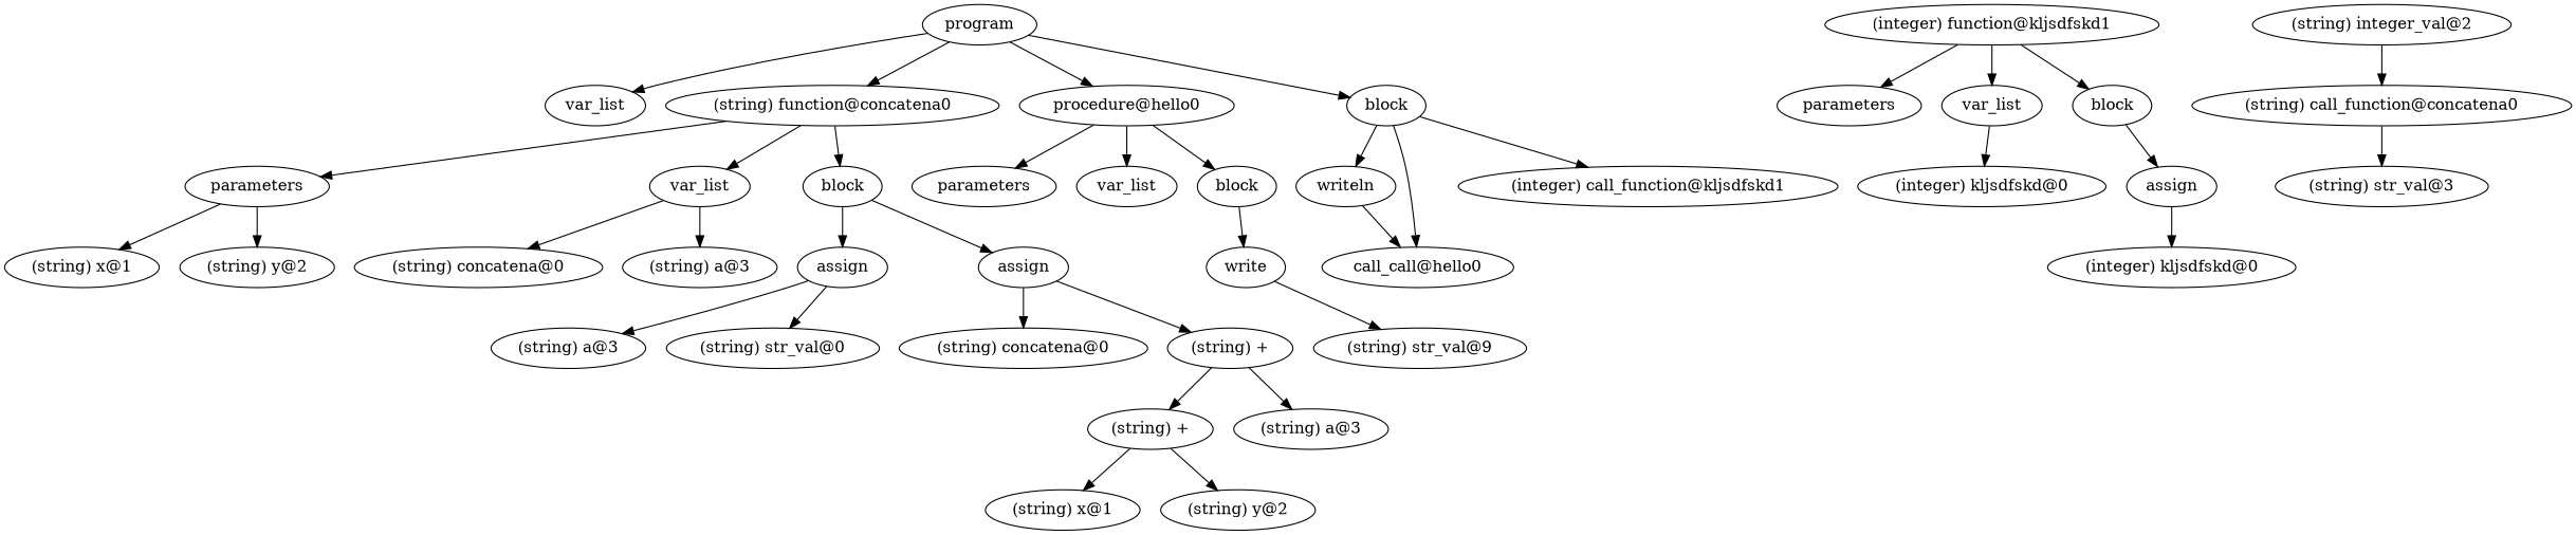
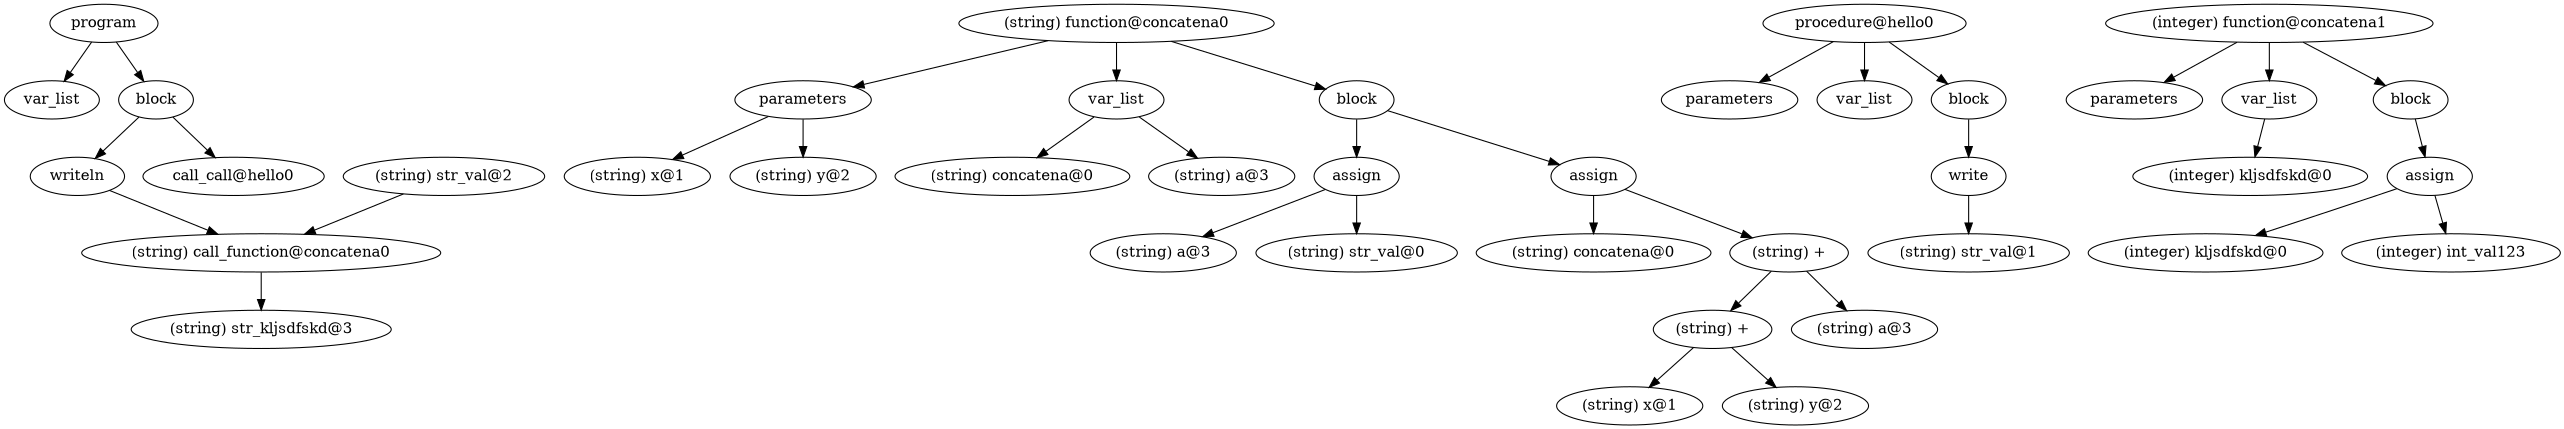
  digraph {
    ordering=out
    n1 [label=program]
    n2 [label=var_list]
    n3 [label="(string) function@concatena0"]
    n4 [label="procedure@hello0"]
    n5 [label=block]
    n6 [label=parameters]
    n7 [label=var_list]
    n8 [label=block]
    n9 [label=parameters]
    n10 [label=var_list]
    n11 [label=block]
-   n12 [label="(integer) function@kljsdfskd1"]
+   n12 [label="(integer) function@concatena1"]
    n13 [label=parameters]
    n14 [label=var_list]
    n15 [label=block]
    n16 [label=writeln]
    n17 [label="call_call@hello0"]
-   n18 [label="(integer) call_function@kljsdfskd1"]
    n19 [label="(string) x@1"]
    n20 [label="(string) y@2"]
    n21 [label="(string) concatena@0"]
    n22 [label="(string) a@3"]
    n23 [label=assign]
    n24 [label=assign]
    n25 [label="(string) a@3"]
    n26 [label="(string) str_val@0"]
    n27 [label="(string) concatena@0"]
    n28 [label="(string) +"]
    n29 [label="(string) +"]
    n30 [label="(string) a@3"]
    n31 [label="(string) x@1"]
    n32 [label="(string) y@2"]
    n33 [label=write]
-   n34 [label="(string) str_val@9"]
+   n34 [label="(string) str_val@1"]
    n35 [label="(integer) kljsdfskd@0"]
    n36 [label=assign]
    n37 [label="(integer) kljsdfskd@0"]
+   n38 [label="(integer) int_val123"]
    n39 [label="(string) call_function@concatena0"]
-   n40 [label="(string) str_val@3"]
-   n41 [label="(string) integer_val@2"]
+   n40 [label="(string) str_kljsdfskd@3"]
+   n41 [label="(string) str_val@2"]
    n1 -> n2
-   n1 -> n3
-   n1 -> n4
    n1 -> n5
    n3 -> n6
    n3 -> n7
    n3 -> n8
    n4 -> n9
    n4 -> n10
    n4 -> n11
    n5 -> n16
    n5 -> n17
-   n5 -> n18
    n6 -> n19
    n6 -> n20
    n7 -> n21
    n7 -> n22
    n8 -> n23
    n8 -> n24
    n11 -> n33
    n12 -> n13
    n12 -> n14
    n12 -> n15
    n14 -> n35
    n15 -> n36
-   n16 -> n17
+   n16 -> n39
    n23 -> n25
    n23 -> n26
    n24 -> n27
    n24 -> n28
    n28 -> n29
    n28 -> n30
    n29 -> n31
    n29 -> n32
    n33 -> n34
    n36 -> n37
+   n36 -> n38
    n39 -> n40
    n41 -> n39
  }
